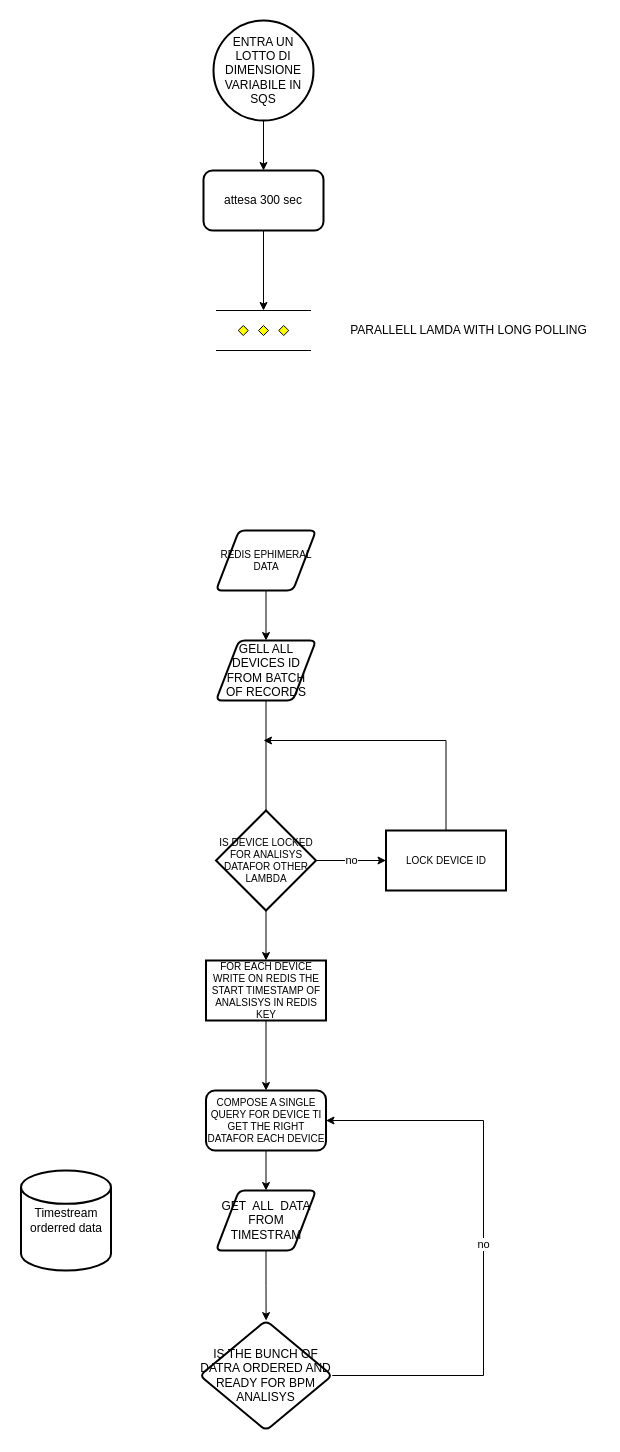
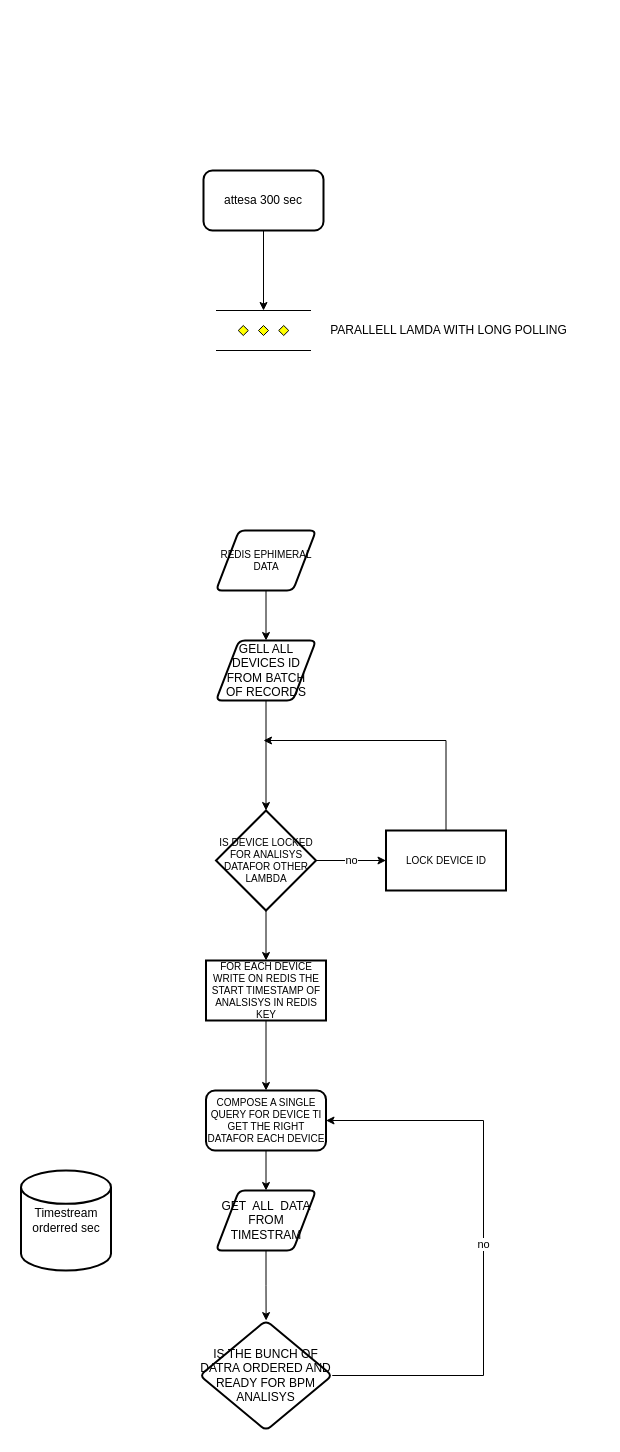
  <mxCell id="0" />
  <mxCell id="1" parent="0" />
- <mxCell id="2" value="" style="edgeStyle=orthogonalEdgeStyle;rounded=0;orthogonalLoop=1;jettySize=auto;html=1;" edge="1" parent="1" source="3" target="5"><mxGeometry relative="1" as="geometry" /></mxCell>
- <mxCell id="3" value="ENTRA UN LOTTO DI DIMENSIONE VARIABILE IN SQS" style="strokeWidth=2;html=1;shape=mxgraph.flowchart.start_2;whiteSpace=wrap;" vertex="1" parent="1"><mxGeometry x="213" y="20" width="100" height="100" as="geometry" /></mxCell>
  <mxCell id="4" style="edgeStyle=orthogonalEdgeStyle;rounded=0;orthogonalLoop=1;jettySize=auto;html=1;" edge="1" parent="1" source="5" target="6"><mxGeometry relative="1" as="geometry" /></mxCell>
  <mxCell id="5" value="attesa 300 sec" style="rounded=1;whiteSpace=wrap;html=1;strokeWidth=2;" vertex="1" parent="1"><mxGeometry x="203" y="170" width="120" height="60" as="geometry" /></mxCell>
  <mxCell id="6" value="" style="verticalLabelPosition=bottom;verticalAlign=top;html=1;shape=mxgraph.flowchart.parallel_mode;pointerEvents=1" vertex="1" parent="1"><mxGeometry x="215.5" y="310" width="95" height="40" as="geometry" /></mxCell>
- <mxCell id="7" value="PARALLELL LAMDA WITH LONG POLLING" style="text;html=1;align=center;verticalAlign=middle;resizable=0;points=[];autosize=1;strokeColor=none;fillColor=none;" vertex="1" parent="1"><mxGeometry x="338" y="315" width="260" height="30" as="geometry" /></mxCell>
- <mxCell id="8" value="Timestream orderred data" style="strokeWidth=2;html=1;shape=mxgraph.flowchart.database;whiteSpace=wrap;" vertex="1" parent="1"><mxGeometry x="20.5" y="1170" width="90" height="100" as="geometry" /></mxCell>
+ <mxCell id="7" value="PARALLELL LAMDA WITH LONG POLLING" style="text;html=1;align=center;verticalAlign=middle;resizable=0;points=[];autosize=1;strokeColor=none;fillColor=none;" vertex="1" parent="1"><mxGeometry x="318" y="315" width="260" height="30" as="geometry" /></mxCell>
+ <mxCell id="8" value="Timestream orderred sec" style="strokeWidth=2;html=1;shape=mxgraph.flowchart.database;whiteSpace=wrap;" vertex="1" parent="1"><mxGeometry x="20.5" y="1170" width="90" height="100" as="geometry" /></mxCell>
  <mxCell id="9" value="" style="edgeStyle=orthogonalEdgeStyle;rounded=0;orthogonalLoop=1;jettySize=auto;html=1;" edge="1" parent="1" source="10" target="15"><mxGeometry relative="1" as="geometry" /></mxCell>
  <mxCell id="10" value="REDIS EPHIMERAL DATA" style="shape=parallelogram;html=1;strokeWidth=2;perimeter=parallelogramPerimeter;whiteSpace=wrap;rounded=1;arcSize=12;size=0.23;fontSize=10;" vertex="1" parent="1"><mxGeometry x="215.5" y="530" width="100" height="60" as="geometry" /></mxCell>
  <mxCell id="11" value="no" style="edgeStyle=orthogonalEdgeStyle;rounded=0;orthogonalLoop=1;jettySize=auto;html=1;" edge="1" parent="1" source="13" target="17"><mxGeometry relative="1" as="geometry" /></mxCell>
  <mxCell id="12" value="" style="edgeStyle=orthogonalEdgeStyle;rounded=0;orthogonalLoop=1;jettySize=auto;html=1;" edge="1" parent="1" source="13" target="19"><mxGeometry relative="1" as="geometry" /></mxCell>
  <mxCell id="13" value="IS DEVICE LOCKED FOR ANALISYS DATAFOR OTHER LAMBDA" style="strokeWidth=2;html=1;shape=mxgraph.flowchart.decision;whiteSpace=wrap;fontSize=10;" vertex="1" parent="1"><mxGeometry x="215.5" y="810" width="100" height="100" as="geometry" /></mxCell>
- <mxCell id="14" value="" style="edgeStyle=orthogonalEdgeStyle;rounded=0;orthogonalLoop=1;jettySize=auto;html=1;endArrow=none;" edge="1" parent="1" source="15" target="13"><mxGeometry relative="1" as="geometry" /></mxCell>
+ <mxCell id="14" value="" style="edgeStyle=orthogonalEdgeStyle;rounded=0;orthogonalLoop=1;jettySize=auto;html=1;" edge="1" parent="1" source="15" target="13"><mxGeometry relative="1" as="geometry" /></mxCell>
  <mxCell id="15" value="GELL ALL DEVICES ID FROM BATCH OF RECORDS" style="shape=parallelogram;html=1;strokeWidth=2;perimeter=parallelogramPerimeter;whiteSpace=wrap;rounded=1;arcSize=12;size=0.23;" vertex="1" parent="1"><mxGeometry x="215.5" y="640" width="100" height="60" as="geometry" /></mxCell>
  <mxCell id="16" style="edgeStyle=orthogonalEdgeStyle;rounded=0;orthogonalLoop=1;jettySize=auto;html=1;" edge="1" parent="1" source="17"><mxGeometry relative="1" as="geometry"><mxPoint x="263" y="740" as="targetPoint" /><Array as="points"><mxPoint x="446" y="740" /></Array></mxGeometry></mxCell>
  <mxCell id="17" value="LOCK DEVICE ID" style="whiteSpace=wrap;html=1;fontSize=10;strokeWidth=2;" vertex="1" parent="1"><mxGeometry x="385.5" y="830" width="120" height="60" as="geometry" /></mxCell>
  <mxCell id="18" value="" style="edgeStyle=orthogonalEdgeStyle;rounded=0;orthogonalLoop=1;jettySize=auto;html=1;" edge="1" parent="1" source="19" target="23"><mxGeometry relative="1" as="geometry" /></mxCell>
  <mxCell id="19" value="FOR EACH DEVICE WRITE ON REDIS THE START TIMESTAMP OF ANALSISYS IN REDIS KEY" style="whiteSpace=wrap;html=1;fontSize=10;strokeWidth=2;" vertex="1" parent="1"><mxGeometry x="205.5" y="960" width="120" height="60" as="geometry" /></mxCell>
  <mxCell id="20" value="" style="edgeStyle=orthogonalEdgeStyle;rounded=0;orthogonalLoop=1;jettySize=auto;html=1;" edge="1" parent="1" source="21" target="25"><mxGeometry relative="1" as="geometry" /></mxCell>
  <mxCell id="21" value="GET&amp;nbsp; ALL&amp;nbsp; DATA FROM TIMESTRAM" style="shape=parallelogram;html=1;strokeWidth=2;perimeter=parallelogramPerimeter;whiteSpace=wrap;rounded=1;arcSize=12;size=0.23;" vertex="1" parent="1"><mxGeometry x="215.5" y="1190" width="100" height="60" as="geometry" /></mxCell>
  <mxCell id="22" value="" style="edgeStyle=orthogonalEdgeStyle;rounded=0;orthogonalLoop=1;jettySize=auto;html=1;" edge="1" parent="1" source="23" target="21"><mxGeometry relative="1" as="geometry" /></mxCell>
  <mxCell id="23" value="COMPOSE A SINGLE QUERY FOR DEVICE TI GET THE RIGHT DATAFOR EACH DEVICE" style="rounded=1;whiteSpace=wrap;html=1;fontSize=10;strokeWidth=2;" vertex="1" parent="1"><mxGeometry x="205.5" y="1090" width="120" height="60" as="geometry" /></mxCell>
  <mxCell id="24" value="no" style="edgeStyle=orthogonalEdgeStyle;rounded=0;orthogonalLoop=1;jettySize=auto;html=1;entryX=1;entryY=0.5;entryDx=0;entryDy=0;" edge="1" parent="1" source="25" target="23"><mxGeometry relative="1" as="geometry"><Array as="points"><mxPoint x="483" y="1375" /><mxPoint x="483" y="1120" /></Array></mxGeometry></mxCell>
  <mxCell id="25" value="IS THE BUNCH OF DATRA ORDERED AND READY FOR BPM ANALISYS" style="rhombus;whiteSpace=wrap;html=1;strokeWidth=2;rounded=1;arcSize=12;" vertex="1" parent="1"><mxGeometry x="199.25" y="1320" width="132.5" height="110" as="geometry" /></mxCell>
